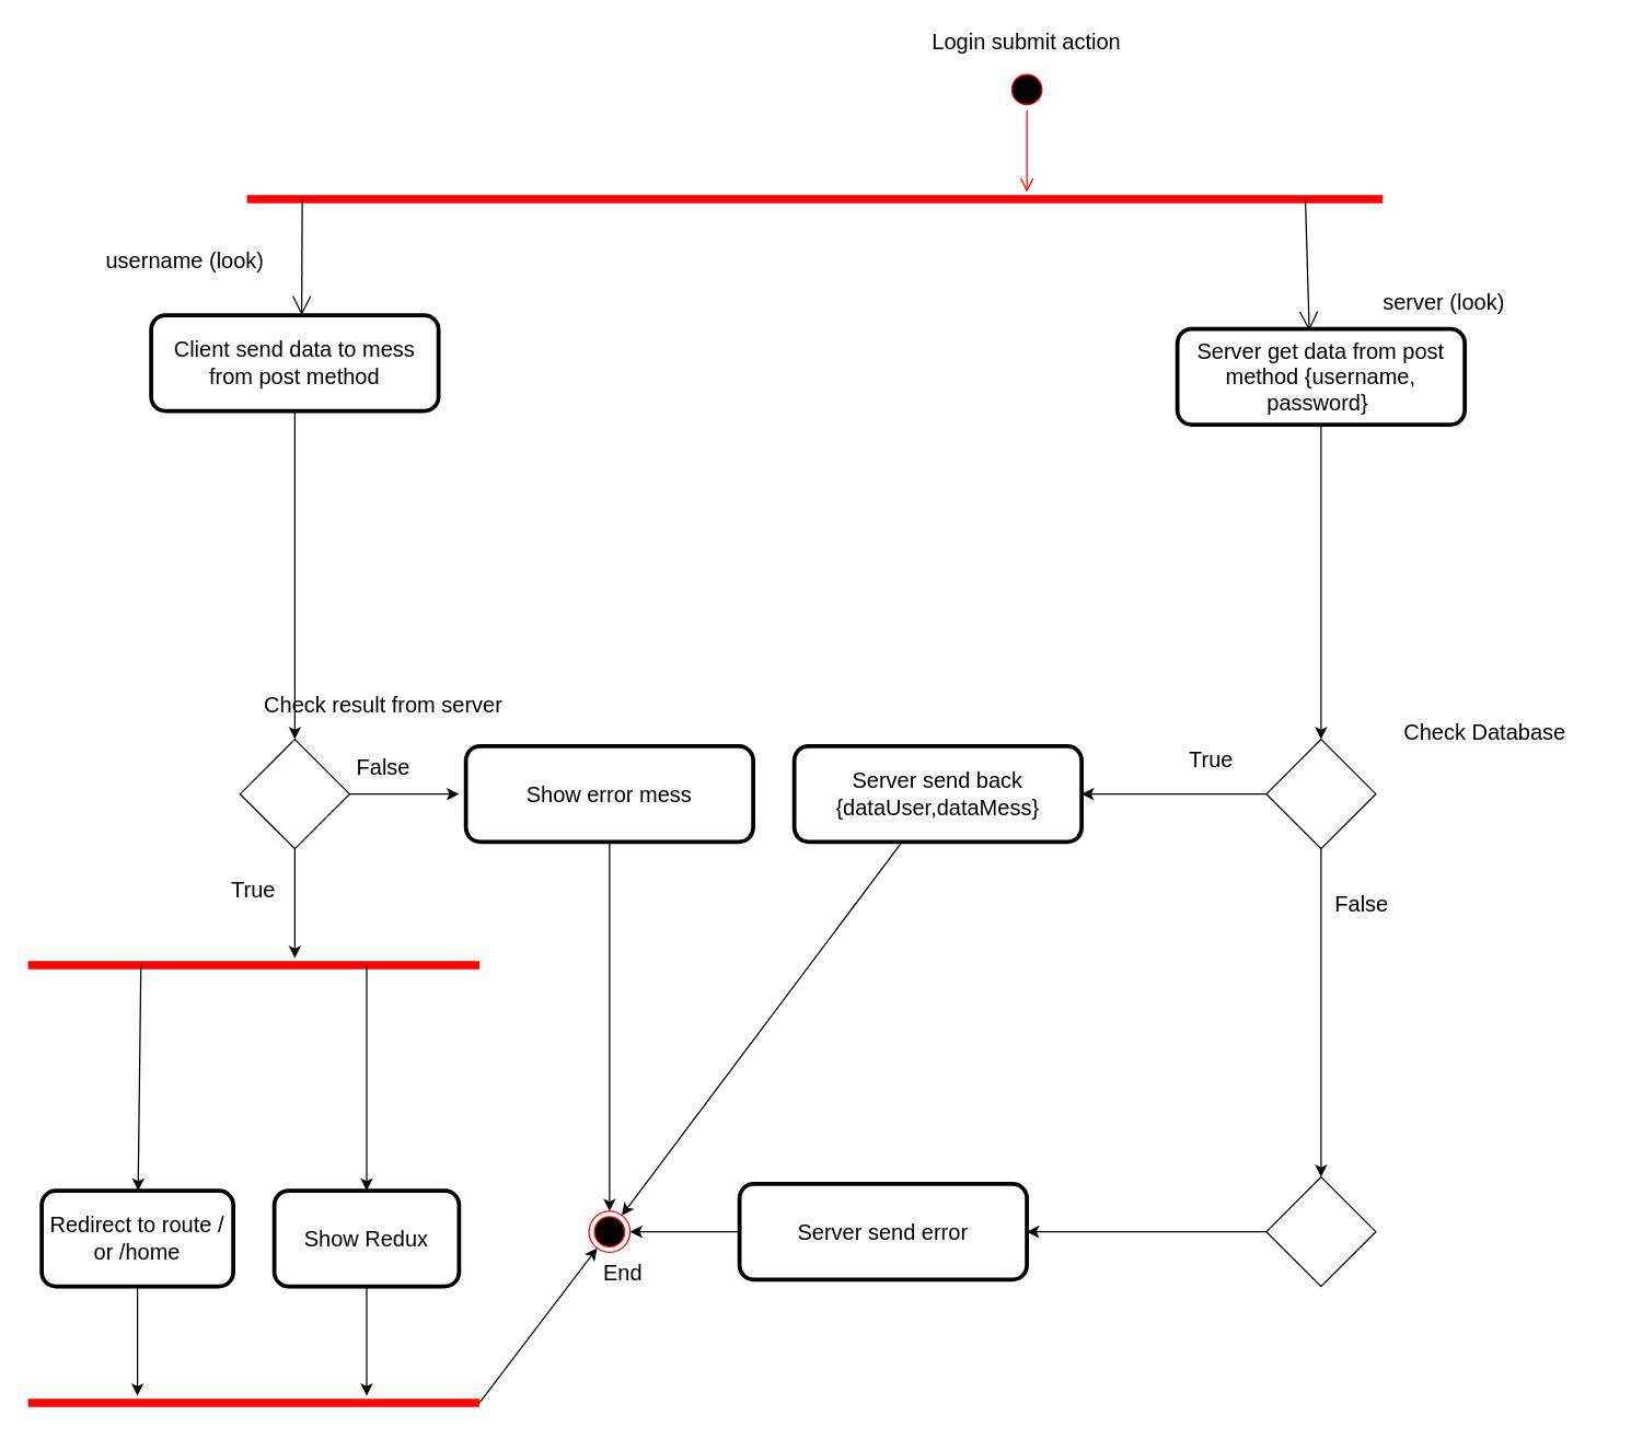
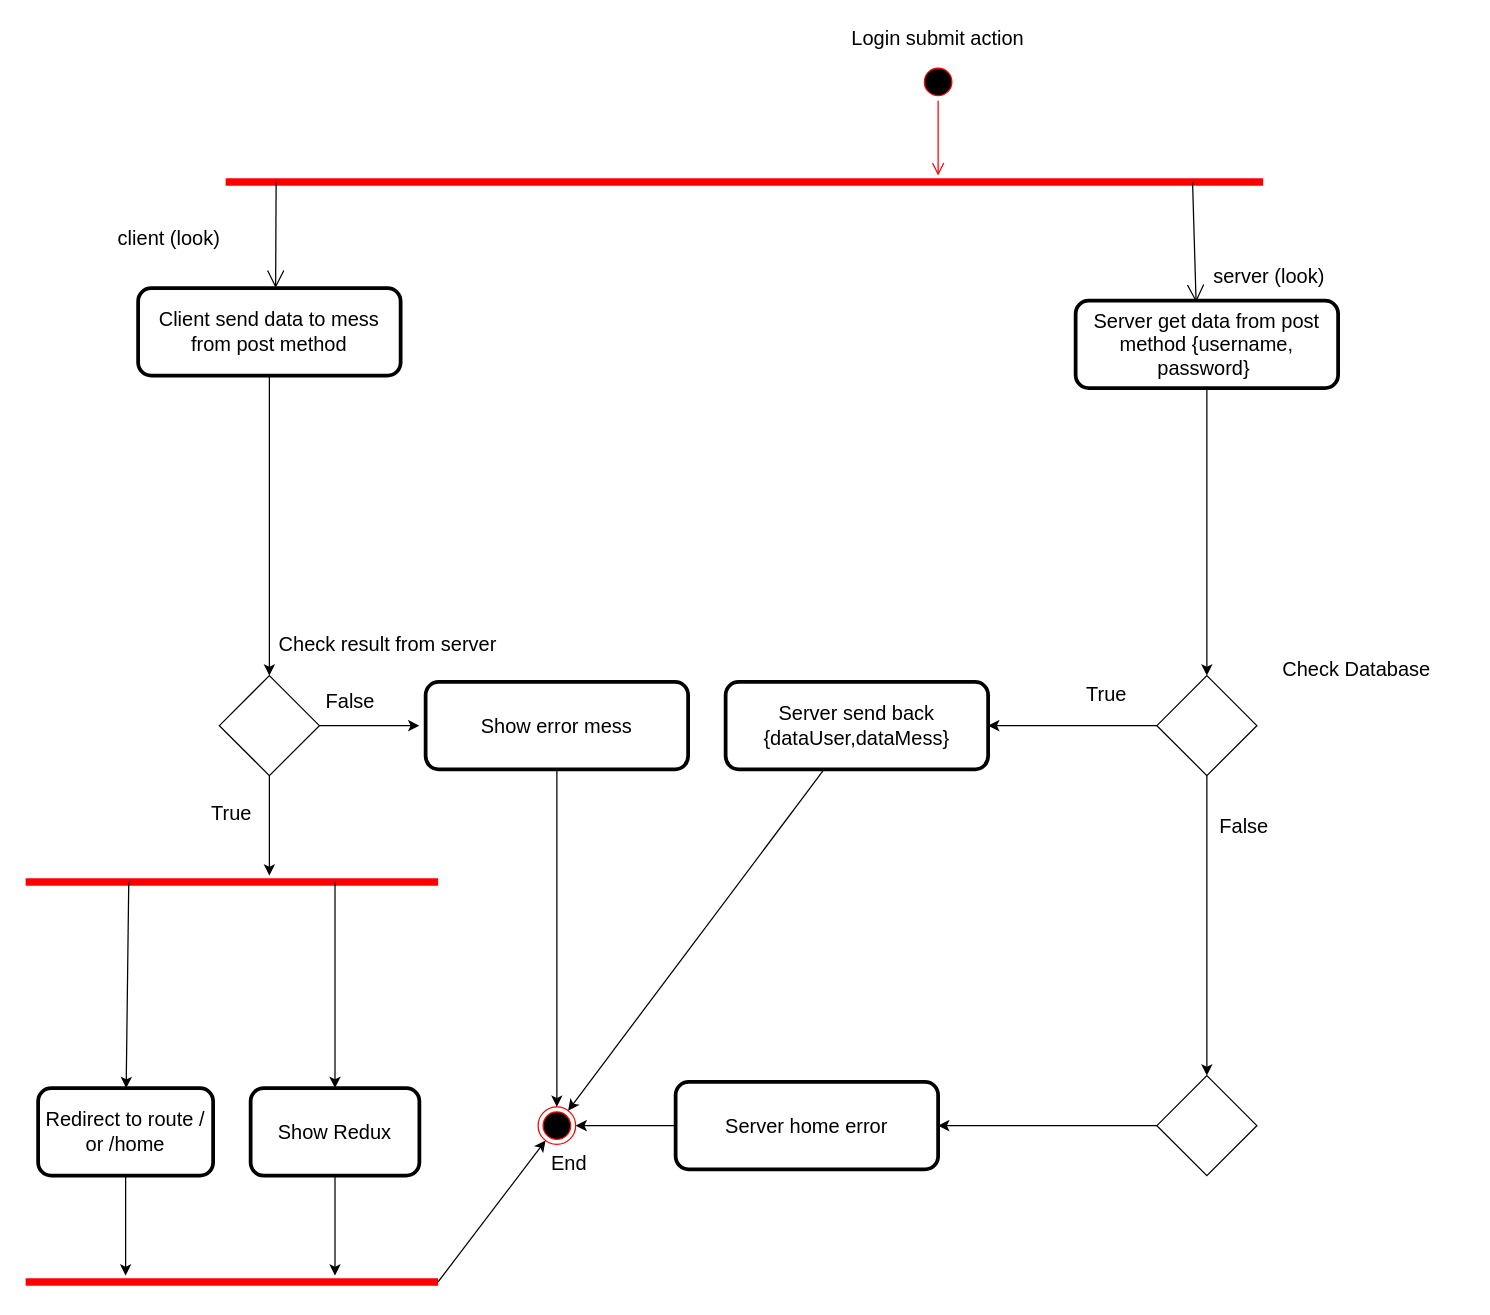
  <mxCell id="0" />
  <mxCell id="1" parent="0" />
  <mxCell id="2" value="" style="ellipse;html=1;shape=startState;fillColor=#000000;strokeColor=#ff0000;" vertex="1" parent="1"><mxGeometry x="735" y="50" width="30" height="30" as="geometry" /></mxCell>
  <mxCell id="3" value="" style="edgeStyle=orthogonalEdgeStyle;html=1;verticalAlign=bottom;endArrow=open;endSize=8;strokeColor=#ff0000;" edge="1" source="2" parent="1"><mxGeometry relative="1" as="geometry"><mxPoint x="750" y="140" as="targetPoint" /></mxGeometry></mxCell>
  <mxCell id="4" value="&lt;font style=&quot;font-size: 16px&quot;&gt;Login submit action&lt;/font&gt;" style="text;html=1;strokeColor=none;fillColor=none;align=center;verticalAlign=middle;whiteSpace=wrap;rounded=0;" vertex="1" parent="1"><mxGeometry x="665" y="20" width="170" height="20" as="geometry" /></mxCell>
  <mxCell id="5" value="" style="shape=line;html=1;strokeWidth=6;strokeColor=#ff0000;" vertex="1" parent="1"><mxGeometry x="180" y="140" width="830" height="10" as="geometry" /></mxCell>
  <mxCell id="6" value="" style="endArrow=open;endFill=1;endSize=12;html=1;exitX=0.932;exitY=0.54;exitDx=0;exitDy=0;exitPerimeter=0;entryX=0.459;entryY=0.02;entryDx=0;entryDy=0;entryPerimeter=0;" edge="1" parent="1" source="5" target="9"><mxGeometry width="160" relative="1" as="geometry"><mxPoint x="550" y="190" as="sourcePoint" /><mxPoint x="958" y="220" as="targetPoint" /></mxGeometry></mxCell>
  <mxCell id="7" value="" style="endArrow=open;endFill=1;endSize=12;html=1;exitX=0.932;exitY=0.54;exitDx=0;exitDy=0;exitPerimeter=0;" edge="1" parent="1"><mxGeometry width="160" relative="1" as="geometry"><mxPoint x="220.4" y="145.4" as="sourcePoint" /><mxPoint x="220" y="230" as="targetPoint" /></mxGeometry></mxCell>
  <mxCell id="8" value="" style="edgeStyle=orthogonalEdgeStyle;rounded=0;orthogonalLoop=1;jettySize=auto;html=1;" edge="1" parent="1" source="9" target="12"><mxGeometry relative="1" as="geometry"><mxPoint x="680" y="400" as="targetPoint" /></mxGeometry></mxCell>
  <mxCell id="9" value="&lt;font style=&quot;font-size: 16px&quot;&gt;Server get data from post method {username, password}&amp;nbsp;&lt;/font&gt;" style="shape=ext;rounded=1;html=1;whiteSpace=wrap;strokeWidth=3;" vertex="1" parent="1"><mxGeometry x="860" y="240" width="210" height="70" as="geometry" /></mxCell>
  <mxCell id="10" value="" style="edgeStyle=orthogonalEdgeStyle;rounded=0;orthogonalLoop=1;jettySize=auto;html=1;" edge="1" parent="1" source="12" target="19"><mxGeometry relative="1" as="geometry"><mxPoint x="815" y="440" as="targetPoint" /></mxGeometry></mxCell>
  <mxCell id="11" value="" style="edgeStyle=orthogonalEdgeStyle;rounded=0;orthogonalLoop=1;jettySize=auto;html=1;" edge="1" parent="1" source="12" target="14"><mxGeometry relative="1" as="geometry" /></mxCell>
  <mxCell id="12" value="" style="rhombus;whiteSpace=wrap;html=1;" vertex="1" parent="1"><mxGeometry x="925" y="540" width="80" height="80" as="geometry" /></mxCell>
  <mxCell id="13" value="" style="edgeStyle=orthogonalEdgeStyle;rounded=0;orthogonalLoop=1;jettySize=auto;html=1;" edge="1" parent="1" source="14" target="21"><mxGeometry relative="1" as="geometry"><mxPoint x="845" y="900" as="targetPoint" /></mxGeometry></mxCell>
  <mxCell id="14" value="" style="rhombus;whiteSpace=wrap;html=1;" vertex="1" parent="1"><mxGeometry x="925" y="860" width="80" height="80" as="geometry" /></mxCell>
  <mxCell id="15" value="&lt;span style=&quot;font-size: 16px&quot;&gt;True&lt;/span&gt;" style="text;html=1;strokeColor=none;fillColor=none;align=center;verticalAlign=middle;whiteSpace=wrap;rounded=0;" vertex="1" parent="1"><mxGeometry x="860" y="545" width="50" height="20" as="geometry" /></mxCell>
  <mxCell id="16" value="&lt;span style=&quot;font-size: 16px&quot;&gt;False&lt;/span&gt;" style="text;html=1;strokeColor=none;fillColor=none;align=center;verticalAlign=middle;whiteSpace=wrap;rounded=0;" vertex="1" parent="1"><mxGeometry x="970" y="650" width="50" height="20" as="geometry" /></mxCell>
- <mxCell id="17" value="&lt;span style=&quot;font-size: 16px&quot;&gt;server (look)&lt;/span&gt;" style="text;html=1;strokeColor=none;fillColor=none;align=center;verticalAlign=middle;whiteSpace=wrap;rounded=0;" vertex="1" parent="1"><mxGeometry x="970" y="210" width="170" height="20" as="geometry" /></mxCell>
+ <mxCell id="17" value="&lt;span style=&quot;font-size: 16px&quot;&gt;server (look)&lt;/span&gt;" style="text;html=1;strokeColor=none;fillColor=none;align=center;verticalAlign=middle;whiteSpace=wrap;rounded=0;" vertex="1" parent="1"><mxGeometry x="930" y="210" width="170" height="20" as="geometry" /></mxCell>
  <mxCell id="18" value="&lt;font style=&quot;font-size: 16px&quot;&gt;Check Database&lt;/font&gt;" style="text;html=1;strokeColor=none;fillColor=none;align=center;verticalAlign=middle;whiteSpace=wrap;rounded=0;" vertex="1" parent="1"><mxGeometry x="1000" y="525" width="170" height="20" as="geometry" /></mxCell>
  <mxCell id="19" value="&lt;font style=&quot;font-size: 16px&quot;&gt;Server send back {dataUser,dataMess}&lt;/font&gt;" style="shape=ext;rounded=1;html=1;whiteSpace=wrap;strokeWidth=3;" vertex="1" parent="1"><mxGeometry x="580" y="545" width="210" height="70" as="geometry" /></mxCell>
  <mxCell id="20" value="" style="edgeStyle=orthogonalEdgeStyle;rounded=0;orthogonalLoop=1;jettySize=auto;html=1;" edge="1" parent="1" source="21"><mxGeometry relative="1" as="geometry"><mxPoint x="460" y="900" as="targetPoint" /></mxGeometry></mxCell>
- <mxCell id="21" value="&lt;span style=&quot;font-size: 16px&quot;&gt;Server send error&lt;/span&gt;" style="shape=ext;rounded=1;html=1;whiteSpace=wrap;strokeWidth=3;" vertex="1" parent="1"><mxGeometry x="540" y="865" width="210" height="70" as="geometry" /></mxCell>
+ <mxCell id="21" value="&lt;span style=&quot;font-size: 16px&quot;&gt;Server home error&lt;/span&gt;" style="shape=ext;rounded=1;html=1;whiteSpace=wrap;strokeWidth=3;" vertex="1" parent="1"><mxGeometry x="540" y="865" width="210" height="70" as="geometry" /></mxCell>
  <mxCell id="22" value="" style="ellipse;html=1;shape=endState;fillColor=#000000;strokeColor=#ff0000;" vertex="1" parent="1"><mxGeometry x="430" y="885" width="30" height="30" as="geometry" /></mxCell>
  <mxCell id="23" value="&lt;span style=&quot;font-size: 16px&quot;&gt;End&lt;/span&gt;" style="text;html=1;strokeColor=none;fillColor=none;align=center;verticalAlign=middle;whiteSpace=wrap;rounded=0;" vertex="1" parent="1"><mxGeometry x="430" y="920" width="50" height="20" as="geometry" /></mxCell>
  <mxCell id="24" value="" style="edgeStyle=orthogonalEdgeStyle;rounded=0;orthogonalLoop=1;jettySize=auto;html=1;" edge="1" parent="1" source="25" target="28"><mxGeometry relative="1" as="geometry"><mxPoint x="215" y="380" as="targetPoint" /></mxGeometry></mxCell>
  <mxCell id="25" value="&lt;span style=&quot;font-size: 16px&quot;&gt;Client send data to mess from post method&lt;/span&gt;" style="shape=ext;rounded=1;html=1;whiteSpace=wrap;strokeWidth=3;" vertex="1" parent="1"><mxGeometry x="110" y="230" width="210" height="70" as="geometry" /></mxCell>
  <mxCell id="26" value="" style="edgeStyle=orthogonalEdgeStyle;rounded=0;orthogonalLoop=1;jettySize=auto;html=1;" edge="1" parent="1" source="28"><mxGeometry relative="1" as="geometry"><mxPoint x="335" y="580" as="targetPoint" /></mxGeometry></mxCell>
  <mxCell id="27" value="" style="edgeStyle=orthogonalEdgeStyle;rounded=0;orthogonalLoop=1;jettySize=auto;html=1;" edge="1" parent="1" source="28"><mxGeometry relative="1" as="geometry"><mxPoint x="215" y="700" as="targetPoint" /></mxGeometry></mxCell>
  <mxCell id="28" value="" style="rhombus;whiteSpace=wrap;html=1;" vertex="1" parent="1"><mxGeometry x="175" y="540" width="80" height="80" as="geometry" /></mxCell>
- <mxCell id="29" value="&lt;span style=&quot;font-size: 16px&quot;&gt;Check result from server&lt;/span&gt;" style="text;html=1;strokeColor=none;fillColor=none;align=center;verticalAlign=middle;whiteSpace=wrap;rounded=0;" vertex="1" parent="1"><mxGeometry x="190" y="505" width="180" height="20" as="geometry" /></mxCell>
+ <mxCell id="29" value="&lt;span style=&quot;font-size: 16px&quot;&gt;Check result from server&lt;/span&gt;" style="text;html=1;strokeColor=none;fillColor=none;align=center;verticalAlign=middle;whiteSpace=wrap;rounded=0;" vertex="1" parent="1"><mxGeometry x="220" y="505" width="180" height="20" as="geometry" /></mxCell>
  <mxCell id="30" value="&lt;span style=&quot;font-size: 16px&quot;&gt;True&lt;/span&gt;" style="text;html=1;strokeColor=none;fillColor=none;align=center;verticalAlign=middle;whiteSpace=wrap;rounded=0;" vertex="1" parent="1"><mxGeometry x="160" y="640" width="50" height="20" as="geometry" /></mxCell>
  <mxCell id="31" value="&lt;span style=&quot;font-size: 16px&quot;&gt;False&lt;/span&gt;" style="text;html=1;strokeColor=none;fillColor=none;align=center;verticalAlign=middle;whiteSpace=wrap;rounded=0;" vertex="1" parent="1"><mxGeometry x="255" y="550" width="50" height="20" as="geometry" /></mxCell>
  <mxCell id="32" value="" style="shape=line;html=1;strokeWidth=6;strokeColor=#ff0000;" vertex="1" parent="1"><mxGeometry x="20" y="700" width="330" height="10" as="geometry" /></mxCell>
  <mxCell id="33" value="" style="endArrow=classic;html=1;exitX=0.25;exitY=0.5;exitDx=0;exitDy=0;exitPerimeter=0;" edge="1" parent="1" source="32" target="36"><mxGeometry width="50" height="50" relative="1" as="geometry"><mxPoint x="140" y="870" as="sourcePoint" /><mxPoint x="106" y="840" as="targetPoint" /></mxGeometry></mxCell>
  <mxCell id="34" value="" style="endArrow=classic;html=1;exitX=0.75;exitY=0.5;exitDx=0;exitDy=0;exitPerimeter=0;" edge="1" parent="1" source="32" target="38"><mxGeometry width="50" height="50" relative="1" as="geometry"><mxPoint x="270" y="740" as="sourcePoint" /><mxPoint x="265" y="820" as="targetPoint" /></mxGeometry></mxCell>
  <mxCell id="35" value="" style="edgeStyle=orthogonalEdgeStyle;rounded=0;orthogonalLoop=1;jettySize=auto;html=1;" edge="1" parent="1" source="36"><mxGeometry relative="1" as="geometry"><mxPoint x="100" y="1020" as="targetPoint" /></mxGeometry></mxCell>
  <mxCell id="36" value="&lt;span style=&quot;font-size: 16px&quot;&gt;Redirect to route / or /home&lt;/span&gt;" style="shape=ext;rounded=1;html=1;whiteSpace=wrap;strokeWidth=3;" vertex="1" parent="1"><mxGeometry x="30" y="870" width="140" height="70" as="geometry" /></mxCell>
  <mxCell id="37" value="" style="edgeStyle=orthogonalEdgeStyle;rounded=0;orthogonalLoop=1;jettySize=auto;html=1;" edge="1" parent="1" source="38"><mxGeometry relative="1" as="geometry"><mxPoint x="267.5" y="1020" as="targetPoint" /></mxGeometry></mxCell>
  <mxCell id="38" value="&lt;span style=&quot;font-size: 16px&quot;&gt;Show Redux&lt;/span&gt;" style="shape=ext;rounded=1;html=1;whiteSpace=wrap;strokeWidth=3;" vertex="1" parent="1"><mxGeometry x="200" y="870" width="135" height="70" as="geometry" /></mxCell>
  <mxCell id="39" value="" style="shape=line;html=1;strokeWidth=6;strokeColor=#ff0000;" vertex="1" parent="1"><mxGeometry x="20" y="1020" width="330" height="10" as="geometry" /></mxCell>
  <mxCell id="40" value="" style="endArrow=classic;html=1;exitX=1;exitY=0.5;exitDx=0;exitDy=0;exitPerimeter=0;" edge="1" parent="1" source="39" target="22"><mxGeometry width="50" height="50" relative="1" as="geometry"><mxPoint x="190" y="1180" as="sourcePoint" /><mxPoint x="330" y="1090" as="targetPoint" /></mxGeometry></mxCell>
  <mxCell id="41" value="&lt;span style=&quot;font-size: 16px&quot;&gt;Show error mess&lt;/span&gt;" style="shape=ext;rounded=1;html=1;whiteSpace=wrap;strokeWidth=3;" vertex="1" parent="1"><mxGeometry x="340" y="545" width="210" height="70" as="geometry" /></mxCell>
  <mxCell id="42" value="" style="edgeStyle=orthogonalEdgeStyle;rounded=0;orthogonalLoop=1;jettySize=auto;html=1;exitX=0.5;exitY=1;exitDx=0;exitDy=0;entryX=0.5;entryY=0;entryDx=0;entryDy=0;" edge="1" parent="1" source="41" target="22"><mxGeometry relative="1" as="geometry"><mxPoint x="225" y="630" as="sourcePoint" /><mxPoint x="225" y="710" as="targetPoint" /></mxGeometry></mxCell>
- <mxCell id="43" value="&lt;font style=&quot;font-size: 16px&quot;&gt;username (look)&lt;/font&gt;" style="text;html=1;strokeColor=none;fillColor=none;align=center;verticalAlign=middle;whiteSpace=wrap;rounded=0;" vertex="1" parent="1"><mxGeometry x="50" y="180" width="170" height="20" as="geometry" /></mxCell>
+ <mxCell id="43" value="&lt;font style=&quot;font-size: 16px&quot;&gt;client (look)&lt;/font&gt;" style="text;html=1;strokeColor=none;fillColor=none;align=center;verticalAlign=middle;whiteSpace=wrap;rounded=0;" vertex="1" parent="1"><mxGeometry x="50" y="180" width="170" height="20" as="geometry" /></mxCell>
  <mxCell id="44" value="" style="endArrow=classic;html=1;" edge="1" parent="1" source="19" target="22"><mxGeometry width="50" height="50" relative="1" as="geometry"><mxPoint x="550" y="803.05" as="sourcePoint" /><mxPoint x="635.934" y="690" as="targetPoint" /></mxGeometry></mxCell>
